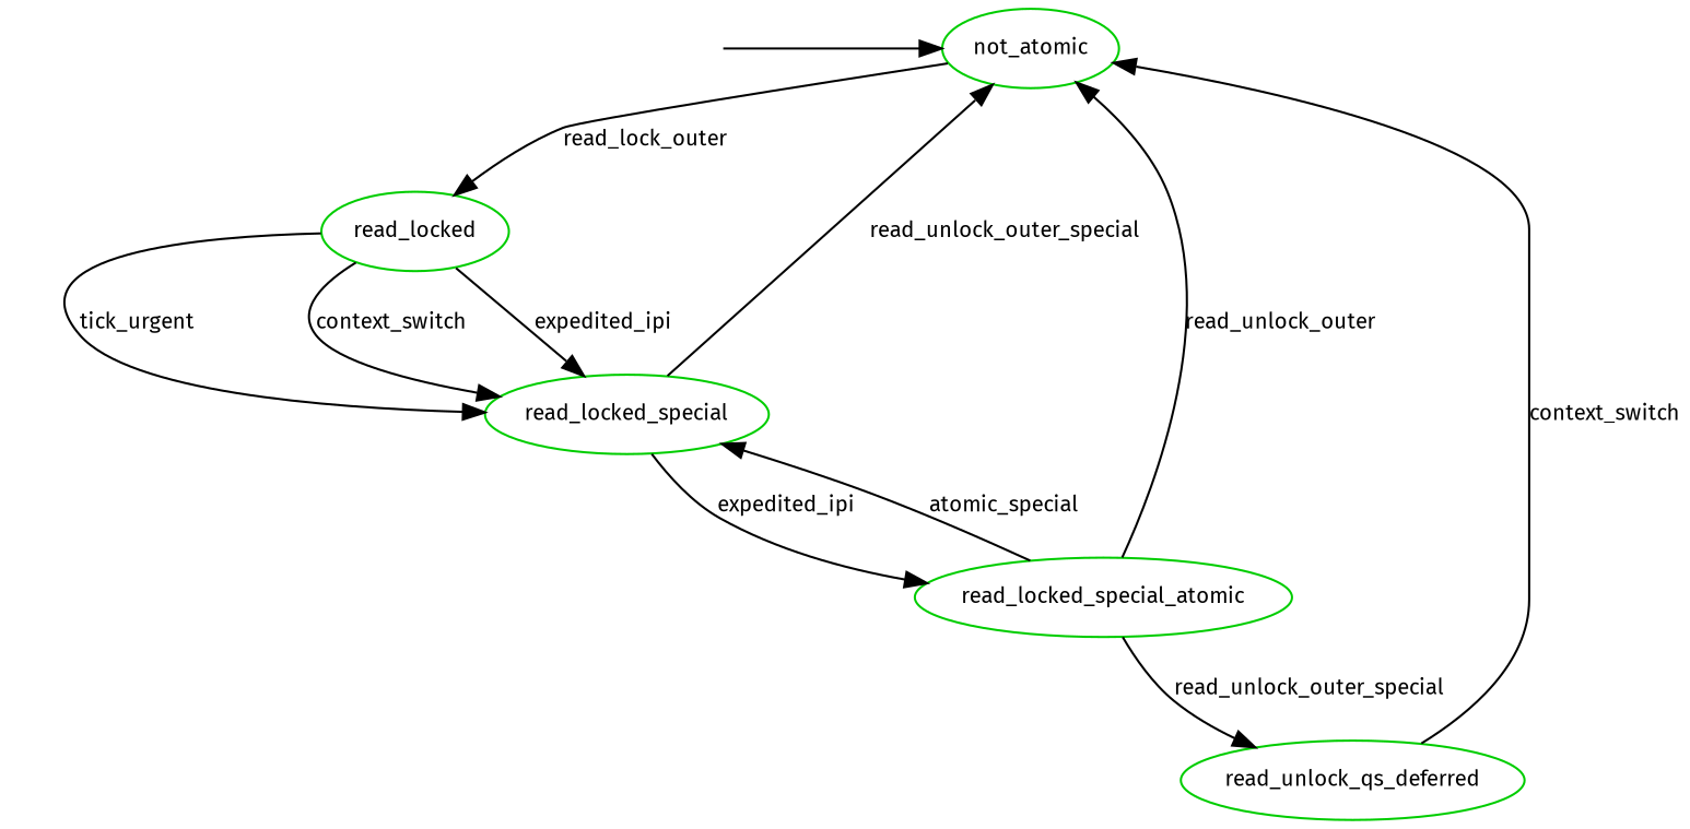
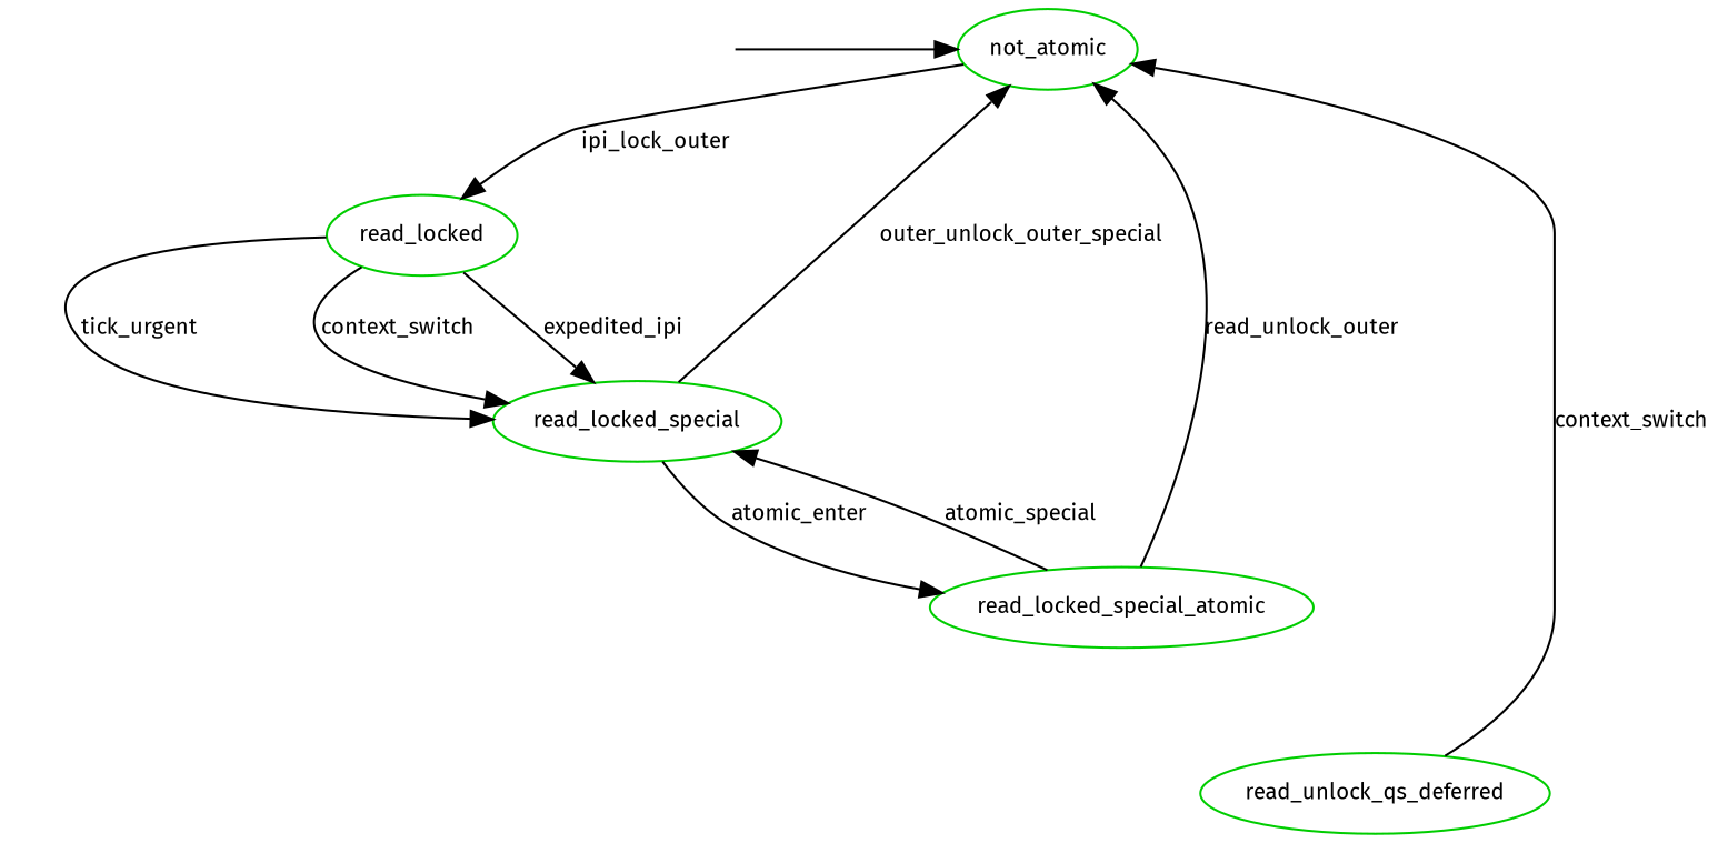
  digraph {
    fontname="Fira Sans"
    nodesep=0.7
    node [fontname="Fira Sans" shape=ellipse color=green3 fontsize=10]
    edge [fontname="Fira Sans" fontsize=10]
    __init_not_atomic [shape=plaintext style=invis color="" fontsize=""]
    n2 [label=not_atomic]
    n3 [label=read_locked]
    n4 [label=read_locked_special]
    n5 [label=read_locked_special_atomic]
    n6 [label=read_unlock_qs_deferred]
    subgraph sub_1 {
      __init_not_atomic
    }
    subgraph sub_2 {
      rank=min
      __init_not_atomic
      n2
    }
    __init_not_atomic -> n2
-   n2 -> n3 [label=read_lock_outer]
+   n2 -> n3 [label=ipi_lock_outer]
    n3 -> n4 [label=tick_urgent]
    n3 -> n4 [label=context_switch]
    n3 -> n4 [label=expedited_ipi]
-   n4 -> n2 [label=read_unlock_outer_special]
-   n4 -> n5 [label=expedited_ipi]
+   n4 -> n2 [label=outer_unlock_outer_special]
+   n4 -> n5 [label=atomic_enter]
    n5 -> n2 [label=read_unlock_outer]
    n5 -> n4 [label=atomic_special]
-   n5 -> n6 [label=read_unlock_outer_special]
    n6 -> n2 [label=context_switch]
  }
